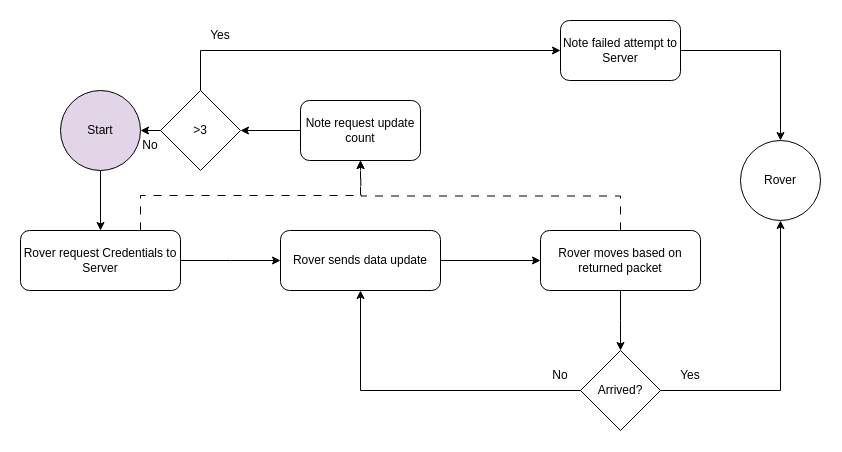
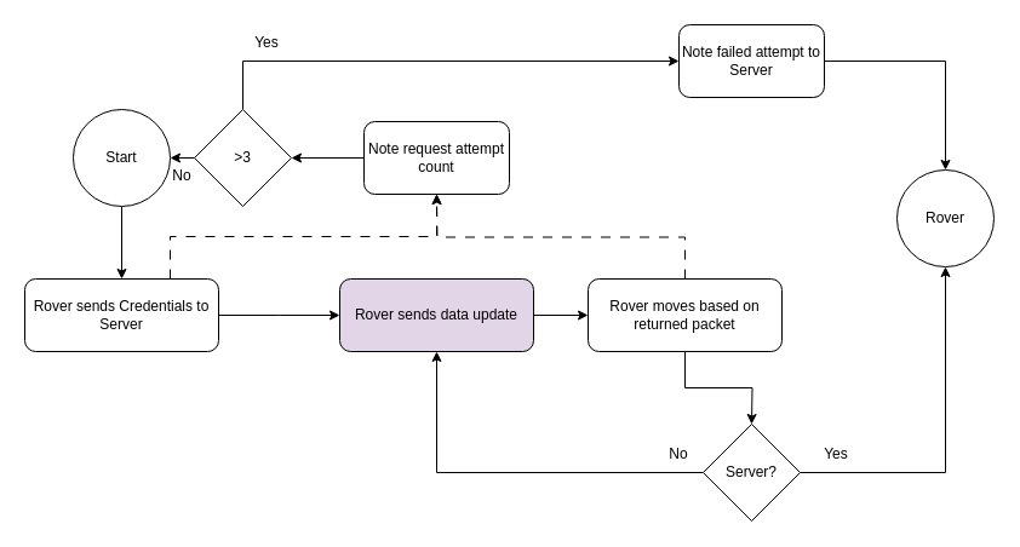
  <mxCell id="0" />
  <mxCell id="1" parent="0" />
  <mxCell id="2" style="edgeStyle=orthogonalEdgeStyle;rounded=0;orthogonalLoop=1;jettySize=auto;html=1;exitX=0.5;exitY=1;exitDx=0;exitDy=0;entryX=0.5;entryY=0;entryDx=0;entryDy=0;" edge="1" parent="1" source="3" target="7"><mxGeometry relative="1" as="geometry" /></mxCell>
- <mxCell id="3" value="Start" style="ellipse;whiteSpace=wrap;html=1;aspect=fixed;fillColor=#e1d5e7;" vertex="1" parent="1"><mxGeometry x="60" y="90" width="80" height="80" as="geometry" /></mxCell>
+ <mxCell id="3" value="Start" style="ellipse;whiteSpace=wrap;html=1;aspect=fixed;" vertex="1" parent="1"><mxGeometry x="60" y="90" width="80" height="80" as="geometry" /></mxCell>
  <mxCell id="4" value="Rover" style="ellipse;whiteSpace=wrap;html=1;aspect=fixed;" vertex="1" parent="1"><mxGeometry x="740" y="140" width="80" height="80" as="geometry" /></mxCell>
  <mxCell id="5" style="edgeStyle=orthogonalEdgeStyle;rounded=0;orthogonalLoop=1;jettySize=auto;html=1;entryX=0;entryY=0.5;entryDx=0;entryDy=0;" edge="1" parent="1" source="7"><mxGeometry relative="1" as="geometry"><mxPoint x="280" y="260" as="targetPoint" /></mxGeometry></mxCell>
  <mxCell id="6" style="edgeStyle=orthogonalEdgeStyle;rounded=0;orthogonalLoop=1;jettySize=auto;html=1;exitX=0.75;exitY=0;exitDx=0;exitDy=0;entryX=0.5;entryY=1;entryDx=0;entryDy=0;dashed=1;dashPattern=8 8;" edge="1" parent="1" source="7" target="9"><mxGeometry relative="1" as="geometry" /></mxCell>
- <mxCell id="7" value="Rover request Credentials to Server" style="rounded=1;whiteSpace=wrap;html=1;" vertex="1" parent="1"><mxGeometry x="20" y="230" width="160" height="60" as="geometry" /></mxCell>
+ <mxCell id="7" value="Rover sends Credentials to Server" style="rounded=1;whiteSpace=wrap;html=1;" vertex="1" parent="1"><mxGeometry x="20" y="230" width="160" height="60" as="geometry" /></mxCell>
  <mxCell id="8" style="edgeStyle=orthogonalEdgeStyle;rounded=0;orthogonalLoop=1;jettySize=auto;html=1;entryX=1;entryY=0.5;entryDx=0;entryDy=0;" edge="1" parent="1" source="9" target="12"><mxGeometry relative="1" as="geometry" /></mxCell>
- <mxCell id="9" value="Note request update count" style="rounded=1;whiteSpace=wrap;html=1;" vertex="1" parent="1"><mxGeometry x="300" y="100" width="120" height="60" as="geometry" /></mxCell>
+ <mxCell id="9" value="Note request attempt count" style="rounded=1;whiteSpace=wrap;html=1;" vertex="1" parent="1"><mxGeometry x="300" y="100" width="120" height="60" as="geometry" /></mxCell>
  <mxCell id="10" style="edgeStyle=orthogonalEdgeStyle;rounded=0;orthogonalLoop=1;jettySize=auto;html=1;exitX=0;exitY=0.5;exitDx=0;exitDy=0;entryX=1;entryY=0.5;entryDx=0;entryDy=0;" edge="1" parent="1" source="12" target="3"><mxGeometry relative="1" as="geometry" /></mxCell>
  <mxCell id="11" style="edgeStyle=orthogonalEdgeStyle;rounded=0;orthogonalLoop=1;jettySize=auto;html=1;exitX=0.5;exitY=0;exitDx=0;exitDy=0;entryX=0;entryY=0.5;entryDx=0;entryDy=0;" edge="1" parent="1" source="12" target="14"><mxGeometry relative="1" as="geometry"><mxPoint x="550" y="10" as="targetPoint" /></mxGeometry></mxCell>
  <mxCell id="12" value="&amp;gt;3" style="rhombus;whiteSpace=wrap;html=1;" vertex="1" parent="1"><mxGeometry x="160" y="90" width="80" height="80" as="geometry" /></mxCell>
  <mxCell id="13" style="edgeStyle=orthogonalEdgeStyle;rounded=0;orthogonalLoop=1;jettySize=auto;html=1;entryX=0.5;entryY=0;entryDx=0;entryDy=0;" edge="1" parent="1" source="14" target="4"><mxGeometry relative="1" as="geometry" /></mxCell>
  <mxCell id="14" value="Note failed attempt to Server" style="rounded=1;whiteSpace=wrap;html=1;" vertex="1" parent="1"><mxGeometry x="560" y="20" width="120" height="60" as="geometry" /></mxCell>
  <mxCell id="15" value="No" style="text;html=1;strokeColor=none;fillColor=none;align=center;verticalAlign=middle;whiteSpace=wrap;rounded=0;" vertex="1" parent="1"><mxGeometry x="120" y="130" width="60" height="30" as="geometry" /></mxCell>
  <mxCell id="16" value="Yes" style="text;html=1;strokeColor=none;fillColor=none;align=center;verticalAlign=middle;whiteSpace=wrap;rounded=0;" vertex="1" parent="1"><mxGeometry x="190" y="20" width="60" height="30" as="geometry" /></mxCell>
  <mxCell id="17" style="edgeStyle=orthogonalEdgeStyle;rounded=0;orthogonalLoop=1;jettySize=auto;html=1;" edge="1" parent="1" source="18" target="21"><mxGeometry relative="1" as="geometry" /></mxCell>
- <mxCell id="18" value="Rover sends data update" style="rounded=1;whiteSpace=wrap;html=1;" vertex="1" parent="1"><mxGeometry x="280" y="230" width="160" height="60" as="geometry" /></mxCell>
+ <mxCell id="18" value="Rover sends data update" style="rounded=1;whiteSpace=wrap;html=1;fillColor=#e1d5e7;" vertex="1" parent="1"><mxGeometry x="280" y="230" width="160" height="60" as="geometry" /></mxCell>
  <mxCell id="19" style="edgeStyle=orthogonalEdgeStyle;rounded=0;orthogonalLoop=1;jettySize=auto;html=1;exitX=0.5;exitY=0;exitDx=0;exitDy=0;dashed=1;dashPattern=8 8;" edge="1" parent="1" source="21"><mxGeometry relative="1" as="geometry"><mxPoint x="360" y="160" as="targetPoint" /></mxGeometry></mxCell>
  <mxCell id="20" style="edgeStyle=orthogonalEdgeStyle;rounded=0;orthogonalLoop=1;jettySize=auto;html=1;" edge="1" parent="1" source="21"><mxGeometry relative="1" as="geometry"><mxPoint x="620" y="350" as="targetPoint" /></mxGeometry></mxCell>
- <mxCell id="21" value="Rover moves based on returned packet" style="rounded=1;whiteSpace=wrap;html=1;" vertex="1" parent="1"><mxGeometry x="540" y="230" width="160" height="60" as="geometry" /></mxCell>
+ <mxCell id="21" value="Rover moves based on returned packet" style="rounded=1;whiteSpace=wrap;html=1;" vertex="1" parent="1"><mxGeometry x="485" y="230" width="160" height="60" as="geometry" /></mxCell>
  <mxCell id="22" style="edgeStyle=orthogonalEdgeStyle;rounded=0;orthogonalLoop=1;jettySize=auto;html=1;entryX=0.5;entryY=1;entryDx=0;entryDy=0;" edge="1" parent="1" source="24" target="18"><mxGeometry relative="1" as="geometry" /></mxCell>
  <mxCell id="23" style="edgeStyle=orthogonalEdgeStyle;rounded=0;orthogonalLoop=1;jettySize=auto;html=1;entryX=0.5;entryY=1;entryDx=0;entryDy=0;" edge="1" parent="1" source="24" target="4"><mxGeometry relative="1" as="geometry" /></mxCell>
- <mxCell id="24" value="Arrived?" style="rhombus;whiteSpace=wrap;html=1;" vertex="1" parent="1"><mxGeometry x="580" y="350" width="80" height="80" as="geometry" /></mxCell>
+ <mxCell id="24" value="Server?" style="rhombus;whiteSpace=wrap;html=1;" vertex="1" parent="1"><mxGeometry x="580" y="350" width="80" height="80" as="geometry" /></mxCell>
  <mxCell id="25" value="Yes" style="text;html=1;strokeColor=none;fillColor=none;align=center;verticalAlign=middle;whiteSpace=wrap;rounded=0;" vertex="1" parent="1"><mxGeometry x="660" y="360" width="60" height="30" as="geometry" /></mxCell>
  <mxCell id="26" value="No" style="text;html=1;strokeColor=none;fillColor=none;align=center;verticalAlign=middle;whiteSpace=wrap;rounded=0;" vertex="1" parent="1"><mxGeometry x="530" y="360" width="60" height="30" as="geometry" /></mxCell>
